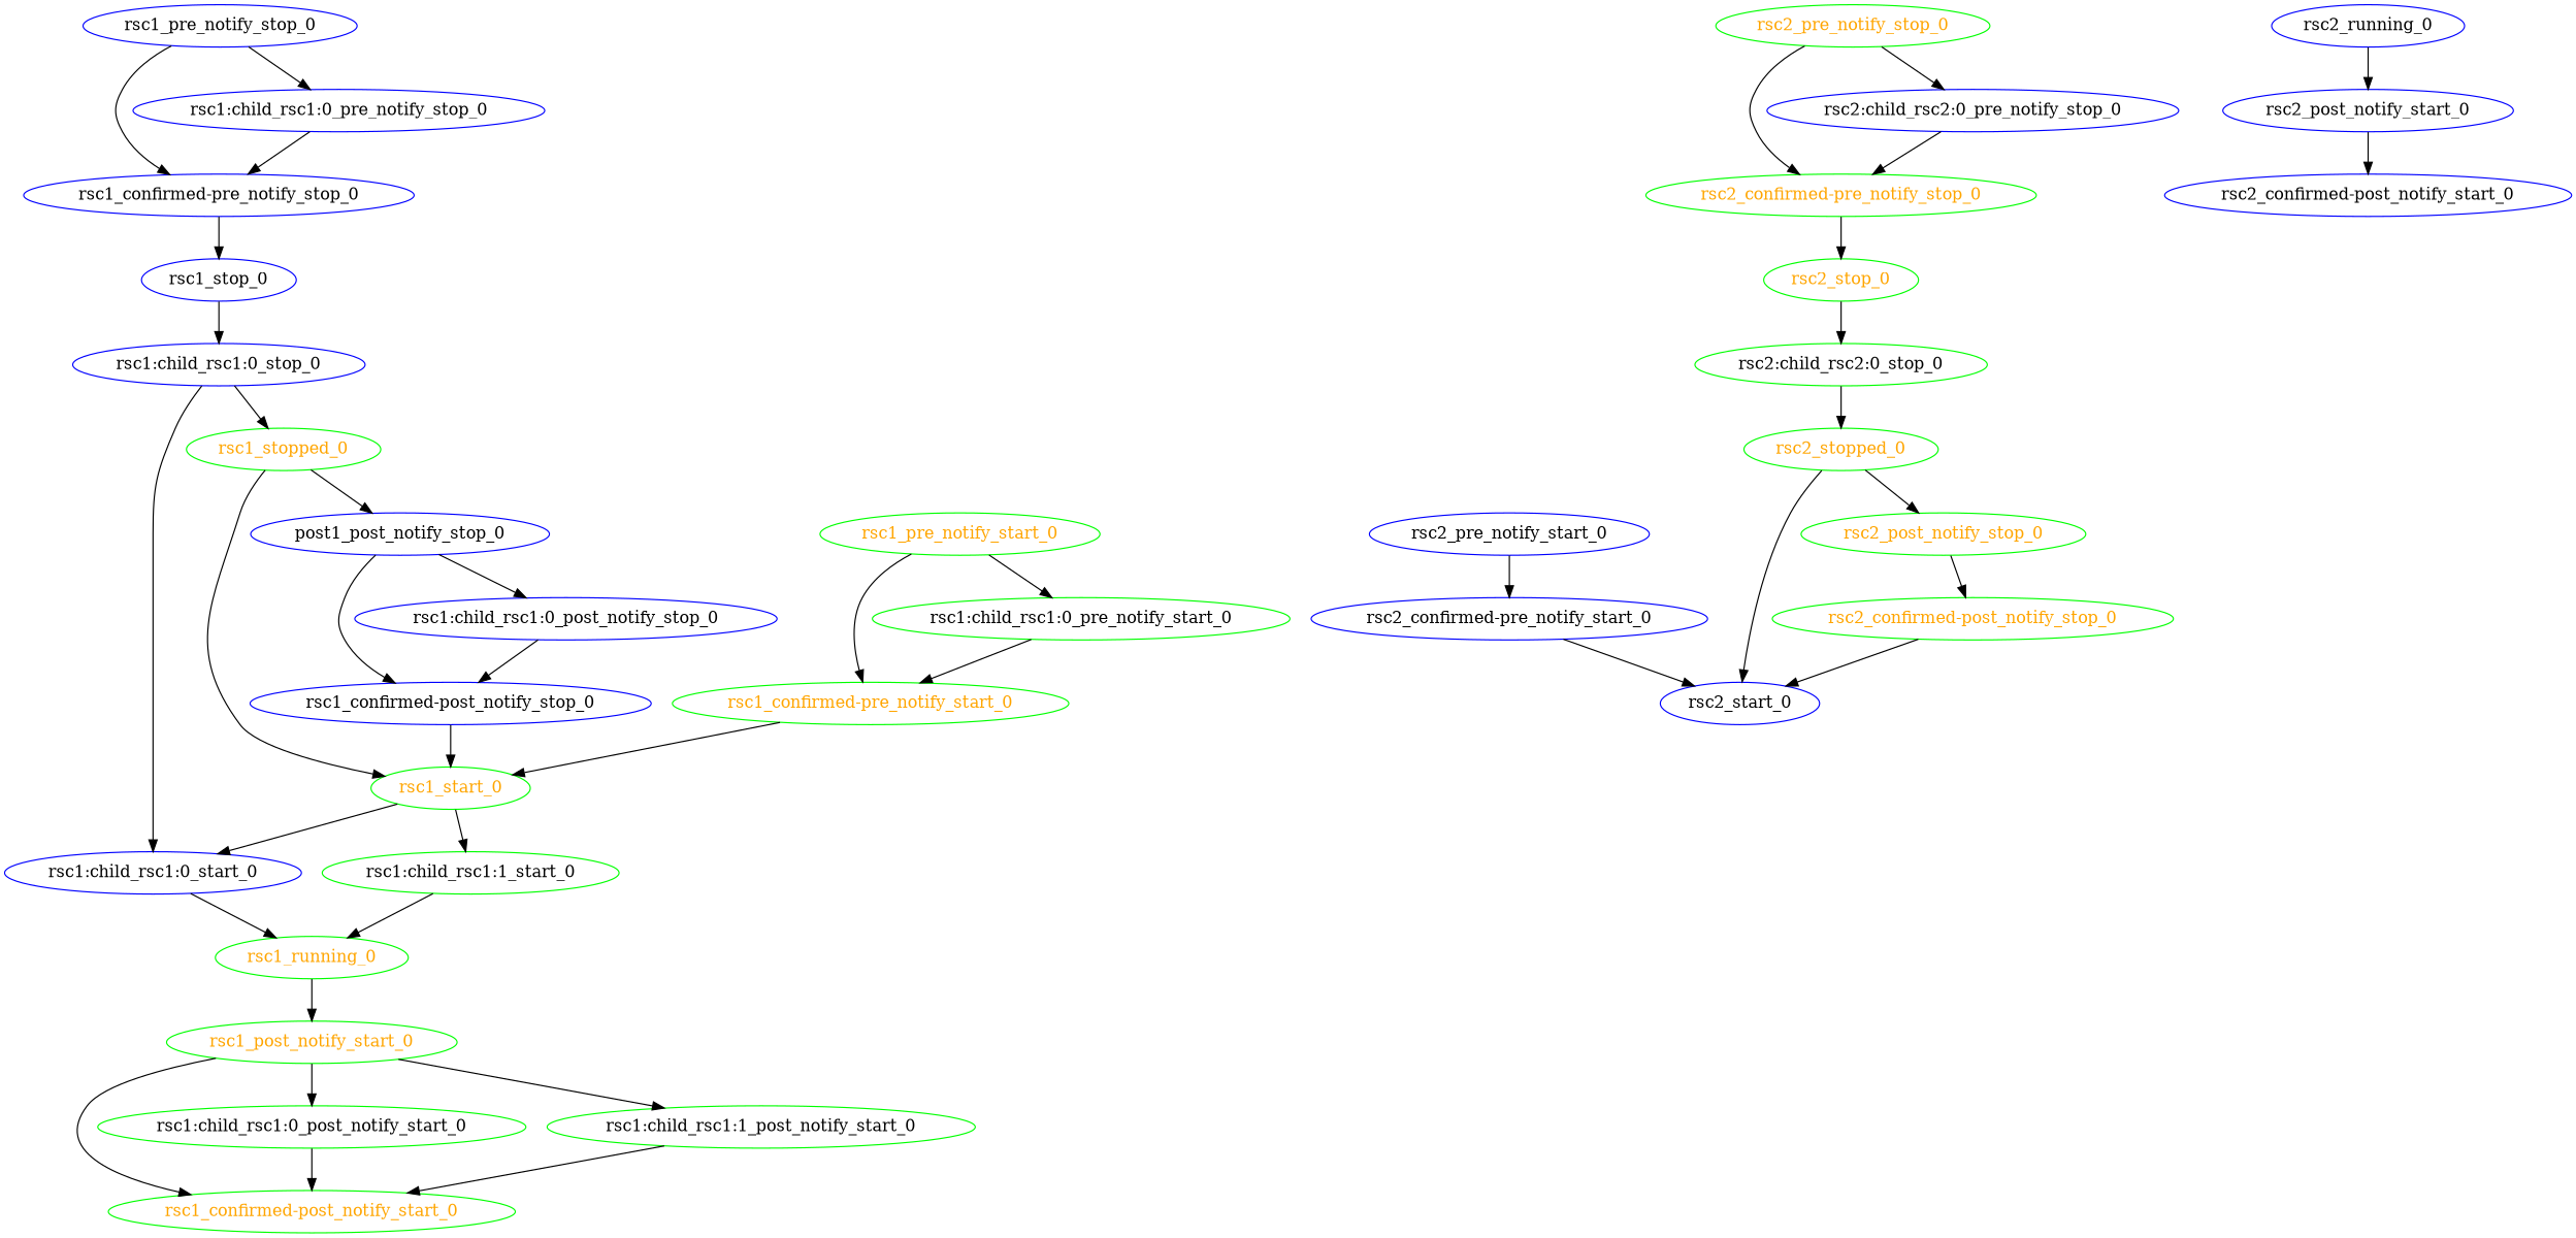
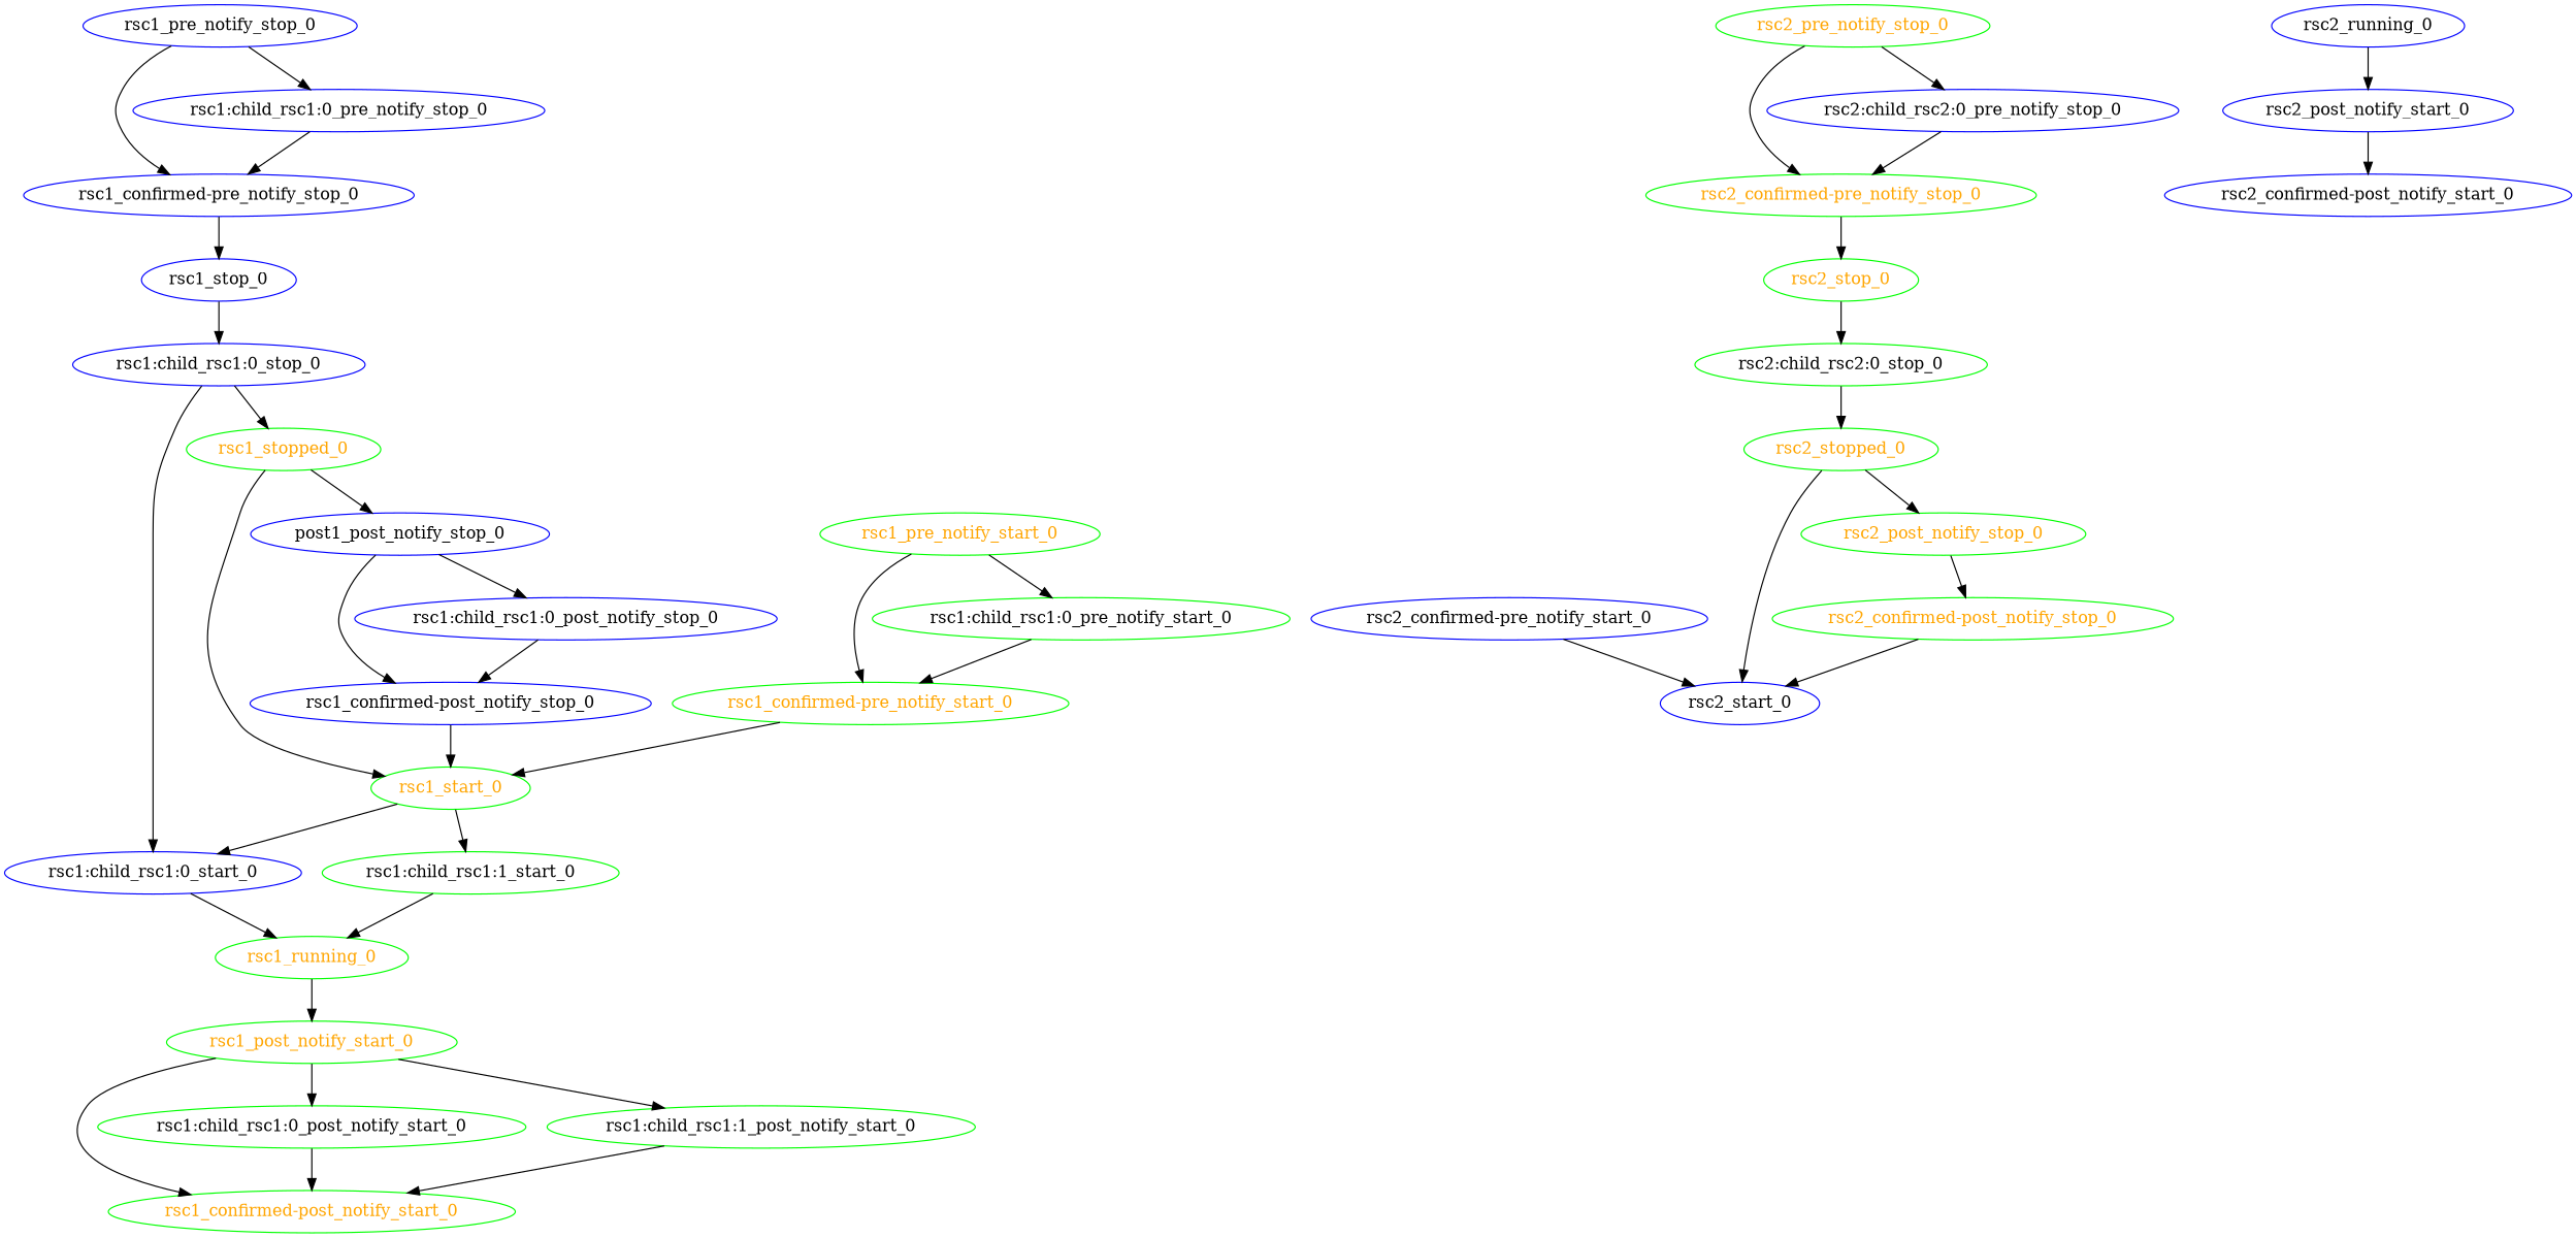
  digraph {
    node [color=green]
    "rsc1:child_rsc1:0_stop_0" [color=blue]
    "rsc1:child_rsc1:0_start_0" [color=blue]
    rsc1_stopped_0 [fontcolor=orange]
    rsc1_running_0 [fontcolor=orange]
    rsc1_start_0 [fontcolor=orange]
    n6 [color=blue label=post1_post_notify_stop_0]
    rsc1_post_notify_start_0 [fontcolor=orange]
    "rsc1:child_rsc1:1_start_0"
    "rsc1_confirmed-post_notify_start_0" [fontcolor=orange]
    "rsc1:child_rsc1:0_post_notify_start_0"
    "rsc1:child_rsc1:1_post_notify_start_0"
    rsc1_pre_notify_start_0 [fontcolor=orange]
    "rsc1_confirmed-pre_notify_start_0" [fontcolor=orange]
    "rsc1:child_rsc1:0_pre_notify_start_0"
    rsc1_stop_0 [color=blue]
    "rsc1_confirmed-post_notify_stop_0" [color=blue]
    "rsc1:child_rsc1:0_post_notify_stop_0" [color=blue]
    rsc1_pre_notify_stop_0 [color=blue]
    "rsc1_confirmed-pre_notify_stop_0" [color=blue]
    "rsc1:child_rsc1:0_pre_notify_stop_0" [color=blue]
    rsc2_stopped_0 [fontcolor=orange]
    "rsc2:child_rsc2:0_stop_0"
    rsc2_start_0 [color=blue]
    rsc2_post_notify_stop_0 [fontcolor=orange]
    rsc2_running_0 [color=blue]
    rsc2_post_notify_start_0 [color=blue]
    "rsc2_confirmed-post_notify_start_0" [color=blue]
-   rsc2_pre_notify_start_0 [color=blue]
    "rsc2_confirmed-pre_notify_start_0" [color=blue]
    rsc2_stop_0 [fontcolor=orange]
    "rsc2_confirmed-post_notify_stop_0" [fontcolor=orange]
    rsc2_pre_notify_stop_0 [fontcolor=orange]
    "rsc2_confirmed-pre_notify_stop_0" [fontcolor=orange]
    "rsc2:child_rsc2:0_pre_notify_stop_0" [color=blue]
    "rsc1:child_rsc1:0_stop_0" -> "rsc1:child_rsc1:0_start_0"
    "rsc1:child_rsc1:0_stop_0" -> rsc1_stopped_0
    "rsc1:child_rsc1:0_start_0" -> rsc1_running_0
    rsc1_stopped_0 -> rsc1_start_0
    rsc1_stopped_0 -> n6
    rsc1_running_0 -> rsc1_post_notify_start_0
    rsc1_start_0 -> "rsc1:child_rsc1:0_start_0"
    rsc1_start_0 -> "rsc1:child_rsc1:1_start_0"
    n6 -> "rsc1_confirmed-post_notify_stop_0"
    n6 -> "rsc1:child_rsc1:0_post_notify_stop_0"
    rsc1_post_notify_start_0 -> "rsc1_confirmed-post_notify_start_0"
    rsc1_post_notify_start_0 -> "rsc1:child_rsc1:0_post_notify_start_0"
    rsc1_post_notify_start_0 -> "rsc1:child_rsc1:1_post_notify_start_0"
    "rsc1:child_rsc1:1_start_0" -> rsc1_running_0
    "rsc1:child_rsc1:0_post_notify_start_0" -> "rsc1_confirmed-post_notify_start_0"
    "rsc1:child_rsc1:1_post_notify_start_0" -> "rsc1_confirmed-post_notify_start_0"
    rsc1_pre_notify_start_0 -> "rsc1_confirmed-pre_notify_start_0"
    rsc1_pre_notify_start_0 -> "rsc1:child_rsc1:0_pre_notify_start_0"
    "rsc1_confirmed-pre_notify_start_0" -> rsc1_start_0
    "rsc1:child_rsc1:0_pre_notify_start_0" -> "rsc1_confirmed-pre_notify_start_0"
    rsc1_stop_0 -> "rsc1:child_rsc1:0_stop_0"
    "rsc1_confirmed-post_notify_stop_0" -> rsc1_start_0
    "rsc1:child_rsc1:0_post_notify_stop_0" -> "rsc1_confirmed-post_notify_stop_0"
    rsc1_pre_notify_stop_0 -> "rsc1_confirmed-pre_notify_stop_0"
    rsc1_pre_notify_stop_0 -> "rsc1:child_rsc1:0_pre_notify_stop_0"
    "rsc1_confirmed-pre_notify_stop_0" -> rsc1_stop_0
    "rsc1:child_rsc1:0_pre_notify_stop_0" -> "rsc1_confirmed-pre_notify_stop_0"
    rsc2_stopped_0 -> rsc2_start_0
    rsc2_stopped_0 -> rsc2_post_notify_stop_0
    "rsc2:child_rsc2:0_stop_0" -> rsc2_stopped_0
    rsc2_post_notify_stop_0 -> "rsc2_confirmed-post_notify_stop_0"
    rsc2_running_0 -> rsc2_post_notify_start_0
    rsc2_post_notify_start_0 -> "rsc2_confirmed-post_notify_start_0"
-   rsc2_pre_notify_start_0 -> "rsc2_confirmed-pre_notify_start_0"
    "rsc2_confirmed-pre_notify_start_0" -> rsc2_start_0
    rsc2_stop_0 -> "rsc2:child_rsc2:0_stop_0"
    "rsc2_confirmed-post_notify_stop_0" -> rsc2_start_0
    rsc2_pre_notify_stop_0 -> "rsc2_confirmed-pre_notify_stop_0"
    rsc2_pre_notify_stop_0 -> "rsc2:child_rsc2:0_pre_notify_stop_0"
    "rsc2_confirmed-pre_notify_stop_0" -> rsc2_stop_0
    "rsc2:child_rsc2:0_pre_notify_stop_0" -> "rsc2_confirmed-pre_notify_stop_0"
  }
